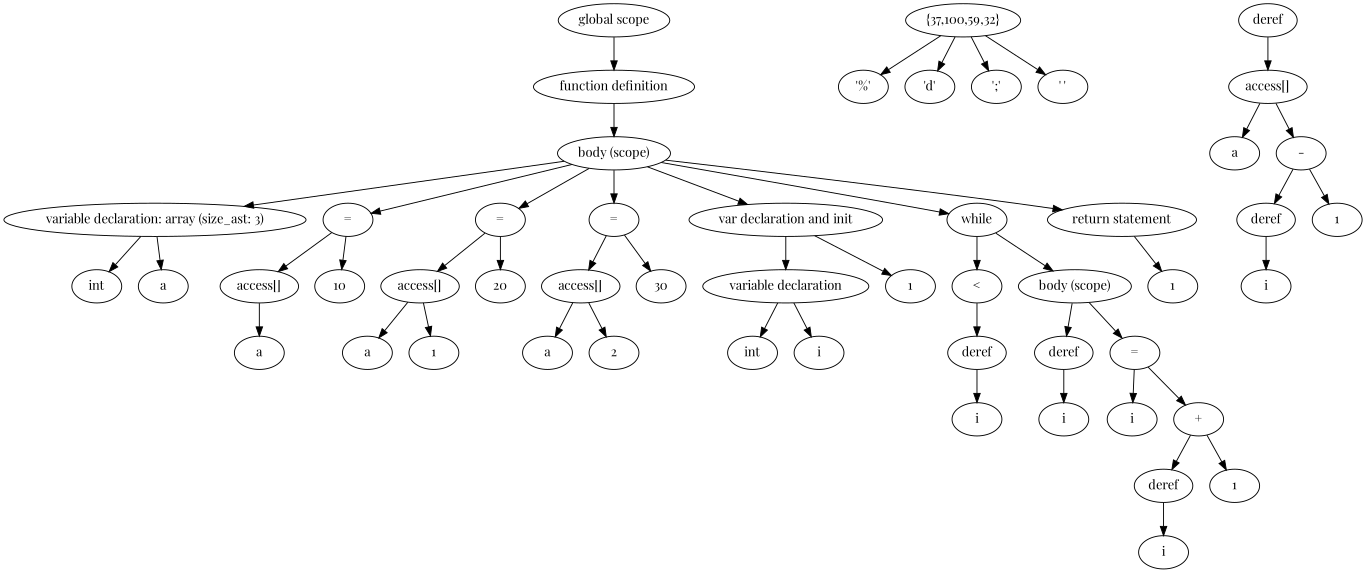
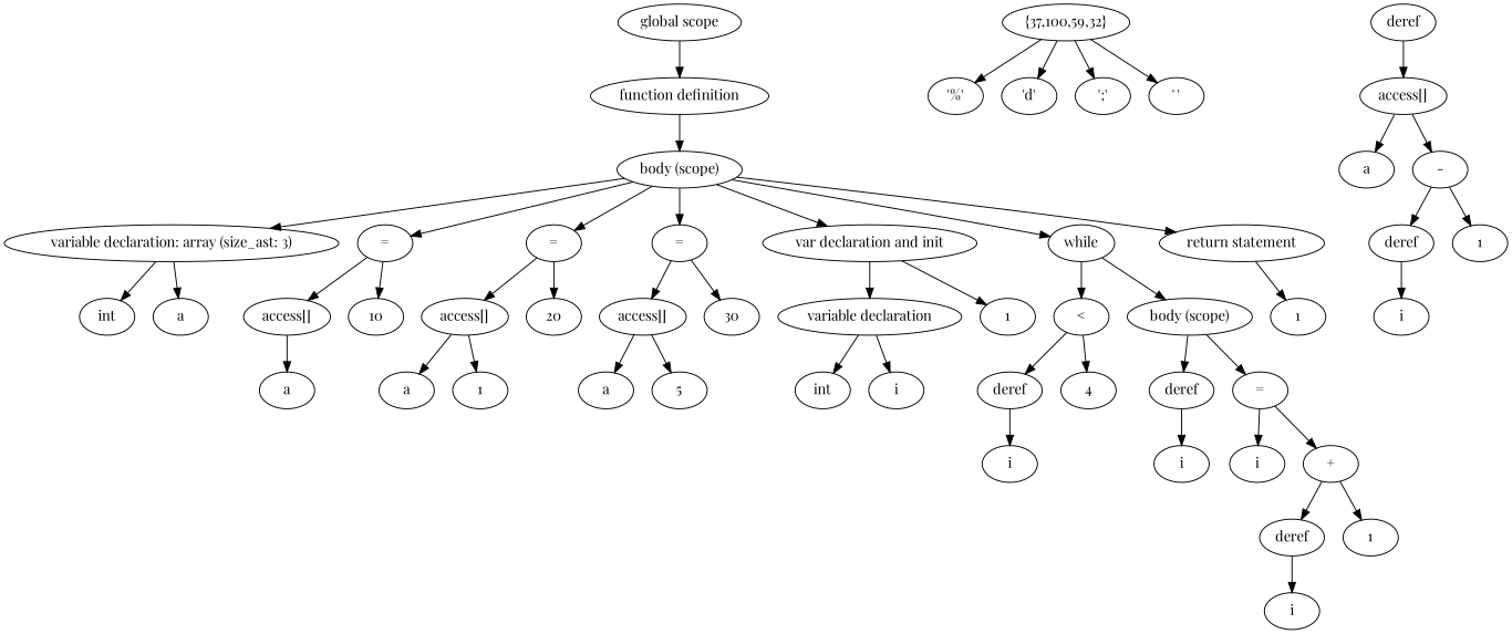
  digraph {
    fontname="Playfair Display"
    node [fontname="Playfair Display"]
    edge [fontname="Playfair Display"]
    n1 [label="function definition"]
    n2 [label="body (scope)"]
    n3 [label="variable declaration: array (size_ast: 3)"]
    n4 [label="="]
    n5 [label="="]
    n6 [label="="]
    n7 [label="var declaration and init"]
    n8 [label=while]
    n9 [label="return statement"]
    n10 [label=int]
    n11 [label=a]
    n12 [label="access[]"]
    n13 [label=10]
    n14 [label="access[]"]
    n15 [label=20]
    n16 [label="access[]"]
    n17 [label=30]
    n18 [label="variable declaration"]
    n19 [label=1]
    n20 [label="<"]
    n21 [label="body (scope)"]
    n22 [label=1]
    n23 [label=a]
    n24 [label=a]
    n25 [label=1]
    n26 [label=a]
-   n27 [label=2]
+   n27 [label=5]
    n28 [label=int]
    n29 [label=i]
    n30 [label=i]
    n31 [label=deref]
+   n32 [label=4]
    n33 [label=deref]
    n34 [label="="]
    n35 [label="'%'"]
    n36 [label="{37,100,59,32}"]
    n37 [label="'d'"]
    n38 [label="';'"]
    n39 [label="' '"]
    n40 [label=deref]
    n41 [label="access[]"]
    n42 [label=a]
    n43 [label="-"]
    n44 [label=deref]
    n45 [label=1]
    n46 [label=i]
    n47 [label=i]
    n48 [label=i]
    n49 [label="+"]
    n50 [label=deref]
    n51 [label=1]
    n52 [label=i]
    n53 [label="global scope"]
    n1 -> n2
    n2 -> n3
    n2 -> n4
    n2 -> n5
    n2 -> n6
    n2 -> n7
    n2 -> n8
    n2 -> n9
    n3 -> n10
    n3 -> n11
    n4 -> n12
    n4 -> n13
    n5 -> n14
    n5 -> n15
    n6 -> n16
    n6 -> n17
    n7 -> n18
    n7 -> n19
    n8 -> n20
    n8 -> n21
    n9 -> n22
    n12 -> n23
    n14 -> n24
    n14 -> n25
    n16 -> n26
    n16 -> n27
    n18 -> n28
    n18 -> n29
    n20 -> n31
+   n20 -> n32
    n21 -> n33
    n21 -> n34
    n31 -> n30
    n33 -> n47
    n34 -> n48
    n34 -> n49
    n36 -> n35
    n36 -> n37
    n36 -> n38
    n36 -> n39
    n40 -> n41
    n41 -> n42
    n41 -> n43
    n43 -> n44
    n43 -> n45
    n44 -> n46
    n49 -> n50
    n49 -> n51
    n50 -> n52
    n53 -> n1
  }
